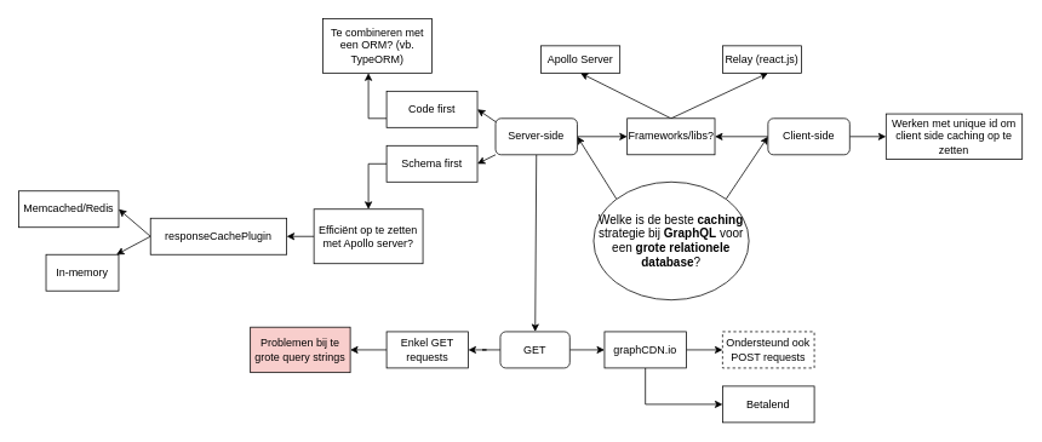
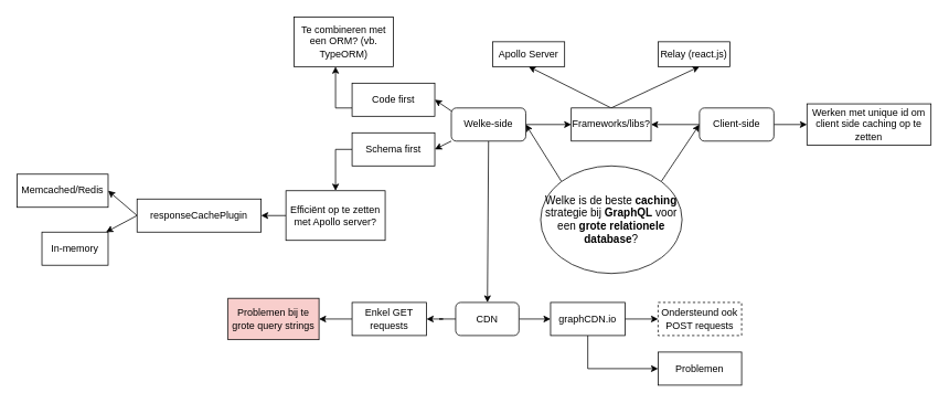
  <mxCell id="0" />
  <mxCell id="1" parent="0" />
  <mxCell id="2" style="rounded=0;orthogonalLoop=1;jettySize=auto;html=1;exitX=0.5;exitY=1;exitDx=0;exitDy=0;" edge="1" parent="1" source="9" target="15"><mxGeometry relative="1" as="geometry"><mxPoint x="605" y="210" as="sourcePoint" /></mxGeometry></mxCell>
  <mxCell id="3" style="rounded=0;orthogonalLoop=1;jettySize=auto;html=1;exitX=1;exitY=0;exitDx=0;exitDy=0;entryX=0;entryY=0.5;entryDx=0;entryDy=0;" edge="1" parent="1" source="5" target="12"><mxGeometry relative="1" as="geometry" /></mxCell>
  <mxCell id="4" style="edgeStyle=none;rounded=0;orthogonalLoop=1;jettySize=auto;html=1;exitX=0;exitY=0;exitDx=0;exitDy=0;entryX=1;entryY=0.5;entryDx=0;entryDy=0;" edge="1" parent="1" source="5" target="9"><mxGeometry relative="1" as="geometry" /></mxCell>
  <mxCell id="5" value="&lt;span lang=&quot;NL&quot; style=&quot;font-size: 10pt ; line-height: 115% ; font-family: &amp;#34;calibri&amp;#34; , sans-serif&quot;&gt;Welke is de beste &lt;b&gt;caching&lt;/b&gt; strategie bij &lt;b&gt;GraphQL&lt;/b&gt; voor&lt;br&gt;een &lt;b&gt;grote relationele database&lt;/b&gt;?&lt;/span&gt;" style="ellipse;whiteSpace=wrap;html=1;" vertex="1" parent="1"><mxGeometry x="653" y="200" width="171" height="130" as="geometry" /></mxCell>
  <mxCell id="6" style="edgeStyle=none;rounded=0;orthogonalLoop=1;jettySize=auto;html=1;entryX=0;entryY=0.5;entryDx=0;entryDy=0;" edge="1" parent="1" source="9" target="25"><mxGeometry relative="1" as="geometry" /></mxCell>
  <mxCell id="7" style="edgeStyle=none;rounded=0;orthogonalLoop=1;jettySize=auto;html=1;entryX=1;entryY=0.5;entryDx=0;entryDy=0;fontColor=#000000;exitX=0.02;exitY=0.121;exitDx=0;exitDy=0;exitPerimeter=0;" edge="1" parent="1" source="9" target="31"><mxGeometry relative="1" as="geometry" /></mxCell>
  <mxCell id="8" style="edgeStyle=none;rounded=0;orthogonalLoop=1;jettySize=auto;html=1;exitX=0;exitY=1;exitDx=0;exitDy=0;entryX=1;entryY=0.5;entryDx=0;entryDy=0;fontColor=#000000;" edge="1" parent="1" source="9" target="33"><mxGeometry relative="1" as="geometry" /></mxCell>
- <mxCell id="9" value="Server-side" style="rounded=1;whiteSpace=wrap;html=1;" vertex="1" parent="1"><mxGeometry x="545" y="130" width="90" height="40" as="geometry" /></mxCell>
+ <mxCell id="9" value="Welke-side" style="rounded=1;whiteSpace=wrap;html=1;" vertex="1" parent="1"><mxGeometry x="545" y="130" width="90" height="40" as="geometry" /></mxCell>
  <mxCell id="10" style="edgeStyle=none;rounded=0;orthogonalLoop=1;jettySize=auto;html=1;entryX=1;entryY=0.5;entryDx=0;entryDy=0;" edge="1" parent="1" source="12" target="25"><mxGeometry relative="1" as="geometry" /></mxCell>
  <mxCell id="11" style="edgeStyle=none;rounded=0;orthogonalLoop=1;jettySize=auto;html=1;" edge="1" parent="1" source="12" target="28"><mxGeometry relative="1" as="geometry"><mxPoint x="975" y="150" as="targetPoint" /></mxGeometry></mxCell>
  <mxCell id="12" value="Client-side" style="rounded=1;whiteSpace=wrap;html=1;" vertex="1" parent="1"><mxGeometry x="845" y="130" width="90" height="40" as="geometry" /></mxCell>
  <mxCell id="13" style="edgeStyle=orthogonalEdgeStyle;rounded=0;orthogonalLoop=1;jettySize=auto;html=1;" edge="1" parent="1" source="15" target="17"><mxGeometry relative="1" as="geometry" /></mxCell>
  <mxCell id="14" style="edgeStyle=none;rounded=0;orthogonalLoop=1;jettySize=auto;html=1;entryX=0;entryY=0.5;entryDx=0;entryDy=0;" edge="1" parent="1" source="15" target="21"><mxGeometry relative="1" as="geometry" /></mxCell>
- <mxCell id="15" value="GET" style="rounded=1;whiteSpace=wrap;html=1;" vertex="1" parent="1"><mxGeometry x="550.25" y="365" width="76.5" height="40" as="geometry" /></mxCell>
+ <mxCell id="15" value="CDN" style="rounded=1;whiteSpace=wrap;html=1;" vertex="1" parent="1"><mxGeometry x="550.25" y="365" width="76.5" height="40" as="geometry" /></mxCell>
  <mxCell id="16" style="edgeStyle=orthogonalEdgeStyle;rounded=0;orthogonalLoop=1;jettySize=auto;html=1;entryX=1;entryY=0.5;entryDx=0;entryDy=0;" edge="1" parent="1" source="17" target="18"><mxGeometry relative="1" as="geometry" /></mxCell>
  <mxCell id="17" value="Enkel GET requests" style="rounded=0;whiteSpace=wrap;html=1;" vertex="1" parent="1"><mxGeometry x="425" y="365" width="90" height="40" as="geometry" /></mxCell>
  <mxCell id="18" value="Problemen bij te grote query strings" style="rounded=0;whiteSpace=wrap;html=1;fillColor=#f8cecc;" vertex="1" parent="1"><mxGeometry x="275" y="360" width="110" height="50" as="geometry" /></mxCell>
  <mxCell id="19" style="edgeStyle=none;rounded=0;orthogonalLoop=1;jettySize=auto;html=1;" edge="1" parent="1" source="21" target="22"><mxGeometry relative="1" as="geometry" /></mxCell>
  <mxCell id="20" style="edgeStyle=orthogonalEdgeStyle;rounded=0;orthogonalLoop=1;jettySize=auto;html=1;entryX=0;entryY=0.5;entryDx=0;entryDy=0;fontColor=#000000;" edge="1" parent="1" source="21" target="36"><mxGeometry relative="1" as="geometry"><Array as="points"><mxPoint x="710" y="445" /></Array></mxGeometry></mxCell>
  <mxCell id="21" value="graphCDN.io" style="rounded=0;whiteSpace=wrap;html=1;" vertex="1" parent="1"><mxGeometry x="665" y="365" width="90" height="40" as="geometry" /></mxCell>
  <mxCell id="22" value="Ondersteund ook POST requests" style="rounded=0;whiteSpace=wrap;html=1;dashed=1;" vertex="1" parent="1"><mxGeometry x="795" y="365" width="101" height="40" as="geometry" /></mxCell>
  <mxCell id="23" style="edgeStyle=none;rounded=0;orthogonalLoop=1;jettySize=auto;html=1;entryX=0.5;entryY=1;entryDx=0;entryDy=0;exitX=0.5;exitY=0;exitDx=0;exitDy=0;" edge="1" parent="1" source="25" target="26"><mxGeometry relative="1" as="geometry" /></mxCell>
  <mxCell id="24" style="edgeStyle=none;rounded=0;orthogonalLoop=1;jettySize=auto;html=1;exitX=0.5;exitY=0;exitDx=0;exitDy=0;entryX=0.575;entryY=1;entryDx=0;entryDy=0;entryPerimeter=0;" edge="1" parent="1" source="25" target="27"><mxGeometry relative="1" as="geometry" /></mxCell>
  <mxCell id="25" value="Frameworks/libs?" style="rounded=0;whiteSpace=wrap;html=1;" vertex="1" parent="1"><mxGeometry x="690" y="130" width="96.5" height="40" as="geometry" /></mxCell>
  <mxCell id="26" value="Apollo Server" style="rounded=0;whiteSpace=wrap;html=1;" vertex="1" parent="1"><mxGeometry x="595" y="50" width="87" height="30" as="geometry" /></mxCell>
  <mxCell id="27" value="Relay (react.js)" style="rounded=0;whiteSpace=wrap;html=1;" vertex="1" parent="1"><mxGeometry x="795" y="50" width="87" height="30" as="geometry" /></mxCell>
  <mxCell id="28" value="Werken met unique id om client side caching op te zetten" style="rounded=0;whiteSpace=wrap;html=1;" vertex="1" parent="1"><mxGeometry x="975" y="125" width="150" height="50" as="geometry" /></mxCell>
  <mxCell id="29" value="Te combineren met een ORM? (vb. TypeORM)" style="rounded=0;whiteSpace=wrap;html=1;fontColor=#000000;" vertex="1" parent="1"><mxGeometry x="355" y="20" width="120" height="60" as="geometry" /></mxCell>
  <mxCell id="30" style="edgeStyle=orthogonalEdgeStyle;rounded=0;orthogonalLoop=1;jettySize=auto;html=1;fontColor=#000000;exitX=0;exitY=0.75;exitDx=0;exitDy=0;" edge="1" parent="1" source="31"><mxGeometry relative="1" as="geometry"><mxPoint x="405" y="80" as="targetPoint" /></mxGeometry></mxCell>
  <mxCell id="31" value="Code first" style="rounded=0;whiteSpace=wrap;html=1;fontColor=#000000;" vertex="1" parent="1"><mxGeometry x="425" y="100" width="100" height="40" as="geometry" /></mxCell>
  <mxCell id="32" style="edgeStyle=orthogonalEdgeStyle;rounded=0;orthogonalLoop=1;jettySize=auto;html=1;entryX=0.5;entryY=0;entryDx=0;entryDy=0;fontColor=#000000;exitX=0;exitY=0.5;exitDx=0;exitDy=0;" edge="1" parent="1" source="33" target="35"><mxGeometry relative="1" as="geometry" /></mxCell>
  <mxCell id="33" value="Schema first" style="rounded=0;whiteSpace=wrap;html=1;fontColor=#000000;" vertex="1" parent="1"><mxGeometry x="425" y="160" width="100" height="40" as="geometry" /></mxCell>
  <mxCell id="34" style="edgeStyle=none;rounded=0;orthogonalLoop=1;jettySize=auto;html=1;fontColor=#000000;startArrow=none;startFill=0;endArrow=classic;endFill=1;" edge="1" parent="1" source="35" target="41"><mxGeometry relative="1" as="geometry" /></mxCell>
  <mxCell id="35" value="Efficiënt op te zetten met Apollo server?" style="rounded=0;whiteSpace=wrap;html=1;fontColor=#000000;" vertex="1" parent="1"><mxGeometry x="345" y="230" width="120" height="60" as="geometry" /></mxCell>
- <mxCell id="36" value="Betalend" style="rounded=0;whiteSpace=wrap;html=1;" vertex="1" parent="1"><mxGeometry x="795" y="425" width="101" height="40" as="geometry" /></mxCell>
+ <mxCell id="36" value="Problemen" style="rounded=0;whiteSpace=wrap;html=1;" vertex="1" parent="1"><mxGeometry x="795" y="425" width="101" height="40" as="geometry" /></mxCell>
  <mxCell id="37" value="In-memory" style="rounded=0;whiteSpace=wrap;html=1;fontColor=#000000;" vertex="1" parent="1"><mxGeometry x="50" y="280" width="80" height="40" as="geometry" /></mxCell>
  <mxCell id="38" value="Memcached/Redis" style="rounded=0;whiteSpace=wrap;html=1;fontColor=#000000;" vertex="1" parent="1"><mxGeometry x="20" y="210" width="110" height="40" as="geometry" /></mxCell>
  <mxCell id="39" style="edgeStyle=none;rounded=0;orthogonalLoop=1;jettySize=auto;html=1;entryX=1;entryY=0.5;entryDx=0;entryDy=0;fontColor=#000000;startArrow=none;startFill=0;endArrow=classic;endFill=1;exitX=0;exitY=0.5;exitDx=0;exitDy=0;" edge="1" parent="1" source="41" target="38"><mxGeometry relative="1" as="geometry" /></mxCell>
  <mxCell id="40" style="edgeStyle=none;rounded=0;orthogonalLoop=1;jettySize=auto;html=1;fontColor=#000000;startArrow=none;startFill=0;endArrow=classic;endFill=1;exitX=0;exitY=0.5;exitDx=0;exitDy=0;" edge="1" parent="1" source="41" target="37"><mxGeometry relative="1" as="geometry" /></mxCell>
  <mxCell id="41" value="responseCachePlugin" style="rounded=0;whiteSpace=wrap;html=1;fontColor=#000000;" vertex="1" parent="1"><mxGeometry x="165" y="240" width="150" height="40" as="geometry" /></mxCell>
